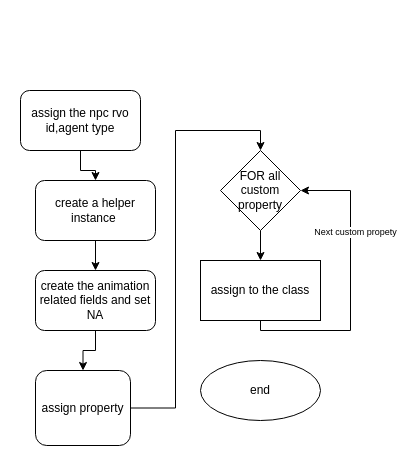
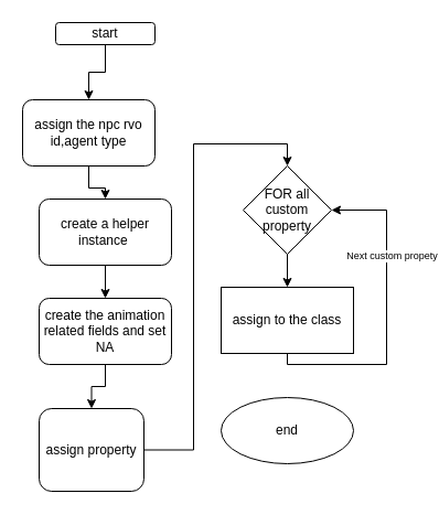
  <mxCell id="0" />
  <mxCell id="1" parent="0" />
+ <mxCell id="2" value="" style="edgeStyle=orthogonalEdgeStyle;rounded=0;orthogonalLoop=1;jettySize=auto;html=1;" edge="1" parent="1" source="3" target="5"><mxGeometry relative="1" as="geometry" /></mxCell>
+ <mxCell id="3" value="start" style="rounded=1;whiteSpace=wrap;html=1;" vertex="1" parent="1"><mxGeometry x="50" y="20" width="90" height="20" as="geometry" /></mxCell>
  <mxCell id="4" value="" style="edgeStyle=orthogonalEdgeStyle;rounded=0;orthogonalLoop=1;jettySize=auto;html=1;" edge="1" parent="1" source="5" target="7"><mxGeometry relative="1" as="geometry" /></mxCell>
  <mxCell id="5" value="assign the npc rvo id,agent type" style="whiteSpace=wrap;html=1;rounded=1;" vertex="1" parent="1"><mxGeometry x="20" y="90" width="120" height="60" as="geometry" /></mxCell>
  <mxCell id="6" value="" style="edgeStyle=orthogonalEdgeStyle;rounded=0;orthogonalLoop=1;jettySize=auto;html=1;" edge="1" parent="1" source="7" target="9"><mxGeometry relative="1" as="geometry" /></mxCell>
  <mxCell id="7" value="create a helper instance&amp;nbsp;" style="whiteSpace=wrap;html=1;rounded=1;" vertex="1" parent="1"><mxGeometry x="35" y="180" width="120" height="60" as="geometry" /></mxCell>
  <mxCell id="8" value="" style="edgeStyle=orthogonalEdgeStyle;rounded=0;orthogonalLoop=1;jettySize=auto;html=1;" edge="1" parent="1" source="9" target="11"><mxGeometry relative="1" as="geometry" /></mxCell>
  <mxCell id="9" value="create the animation related fields and set NA" style="whiteSpace=wrap;html=1;rounded=1;" vertex="1" parent="1"><mxGeometry x="35" y="270" width="120" height="60" as="geometry" /></mxCell>
  <mxCell id="10" style="edgeStyle=orthogonalEdgeStyle;rounded=0;orthogonalLoop=1;jettySize=auto;html=1;entryX=0.5;entryY=0;entryDx=0;entryDy=0;" edge="1" parent="1" source="11" target="13"><mxGeometry relative="1" as="geometry" /></mxCell>
  <mxCell id="11" value="assign property" style="whiteSpace=wrap;html=1;rounded=1;" vertex="1" parent="1"><mxGeometry x="35" y="370" width="95" height="75" as="geometry" /></mxCell>
  <mxCell id="12" value="" style="edgeStyle=orthogonalEdgeStyle;rounded=0;orthogonalLoop=1;jettySize=auto;html=1;fontSize=9;" edge="1" parent="1" source="13" target="16"><mxGeometry relative="1" as="geometry" /></mxCell>
  <mxCell id="13" value="FOR all custom property" style="rhombus;whiteSpace=wrap;html=1;" vertex="1" parent="1"><mxGeometry x="220" y="150" width="80" height="80" as="geometry" /></mxCell>
  <mxCell id="14" style="edgeStyle=orthogonalEdgeStyle;rounded=0;orthogonalLoop=1;jettySize=auto;html=1;entryX=1;entryY=0.5;entryDx=0;entryDy=0;fontSize=9;" edge="1" parent="1" source="16" target="13"><mxGeometry relative="1" as="geometry"><Array as="points"><mxPoint x="260" y="330" /><mxPoint x="350" y="330" /><mxPoint x="350" y="190" /></Array></mxGeometry></mxCell>
  <mxCell id="15" value="Next custom propety" style="edgeLabel;html=1;align=center;verticalAlign=middle;resizable=0;points=[];fontSize=9;" vertex="1" connectable="0" parent="14"><mxGeometry x="0.372" y="-4" relative="1" as="geometry"><mxPoint as="offset" /></mxGeometry></mxCell>
  <mxCell id="16" value="assign to the class" style="whiteSpace=wrap;html=1;" vertex="1" parent="1"><mxGeometry x="200" y="260" width="120" height="60" as="geometry" /></mxCell>
  <mxCell id="17" value="end" style="ellipse;whiteSpace=wrap;html=1;" vertex="1" parent="1"><mxGeometry x="200" y="360" width="120" height="60" as="geometry" /></mxCell>
